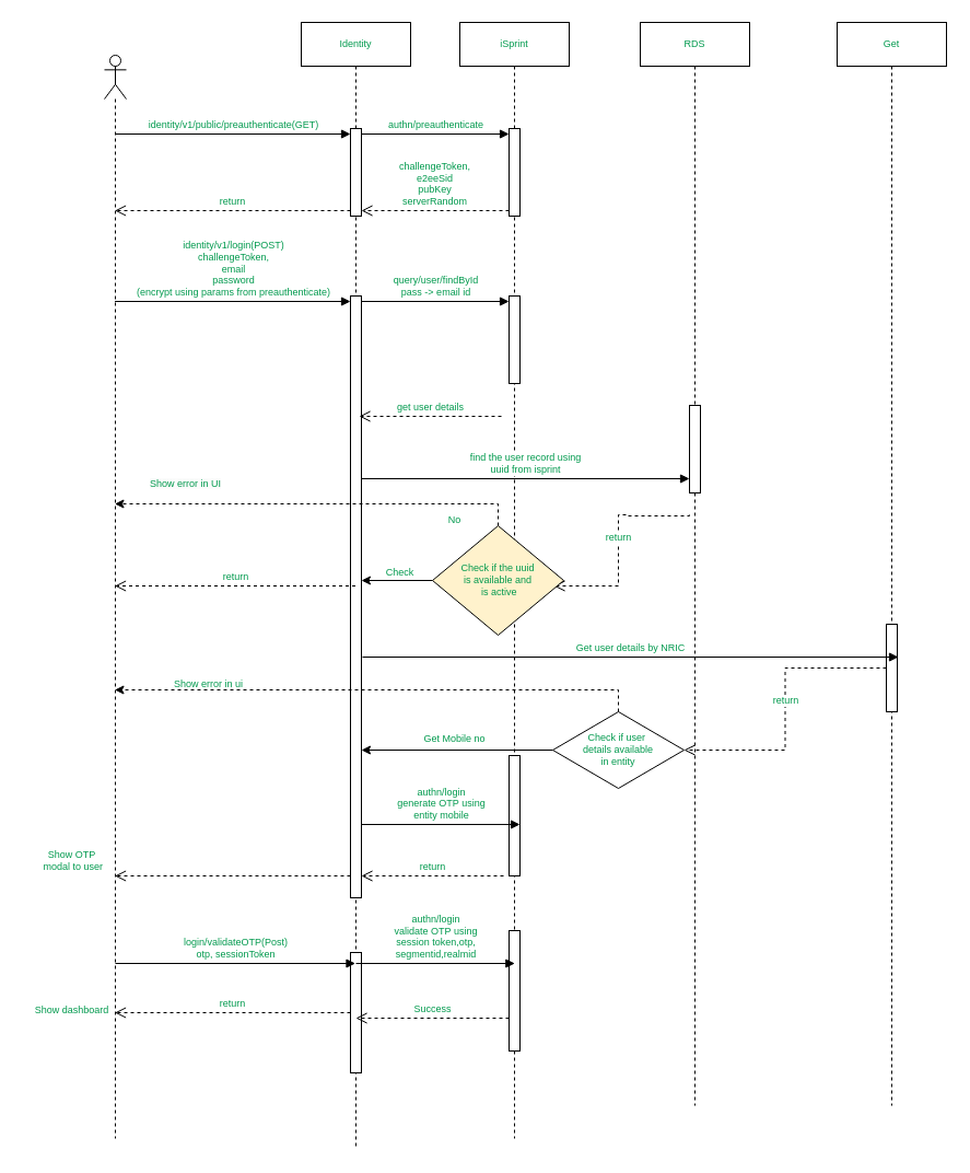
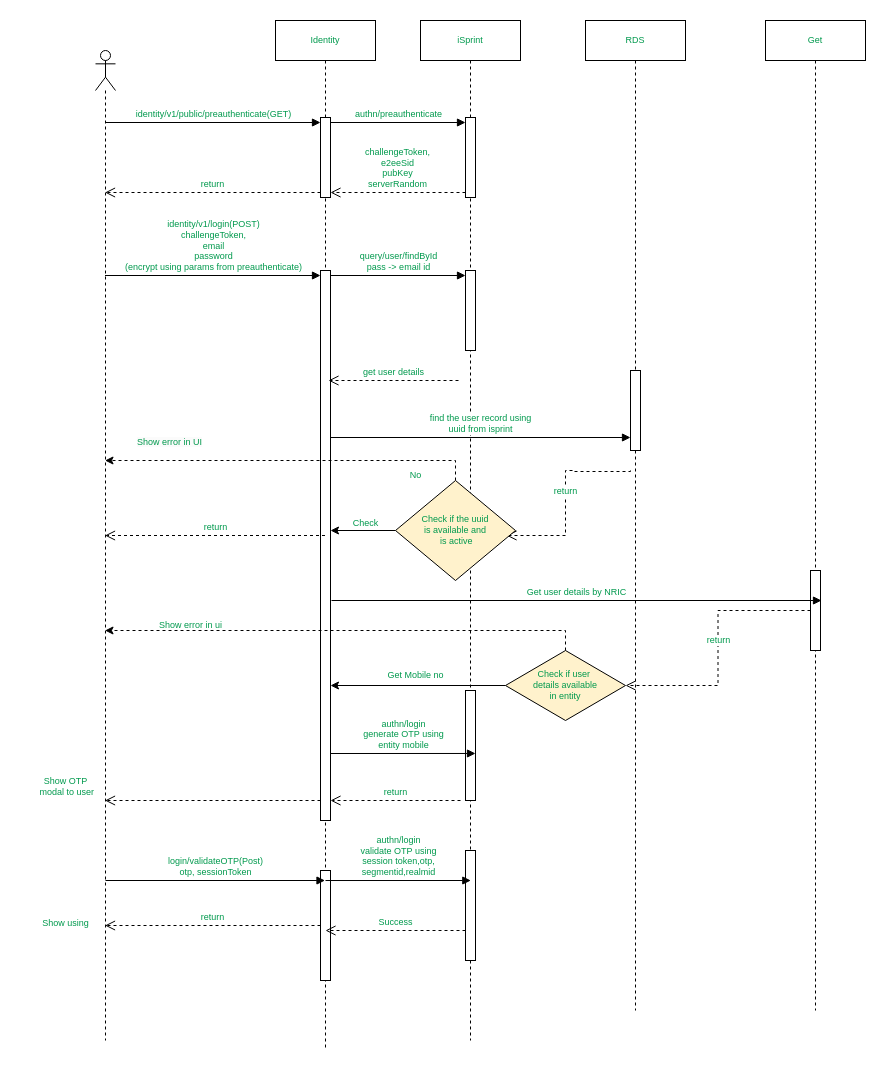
  <mxCell id="0" />
  <mxCell id="1" parent="0" />
  <mxCell id="2" value="" style="shape=umlLifeline;perimeter=lifelinePerimeter;whiteSpace=wrap;html=1;container=1;dropTarget=0;collapsible=0;recursiveResize=0;outlineConnect=0;portConstraint=eastwest;newEdgeStyle={&quot;curved&quot;:0,&quot;rounded&quot;:0};participant=umlActor;fontColor=#00994D;fontSize=9;" vertex="1" parent="1"><mxGeometry x="95" y="50" width="20" height="990" as="geometry" /></mxCell>
  <mxCell id="3" value="Identity" style="shape=umlLifeline;perimeter=lifelinePerimeter;whiteSpace=wrap;html=1;container=1;dropTarget=0;collapsible=0;recursiveResize=0;outlineConnect=0;portConstraint=eastwest;newEdgeStyle={&quot;curved&quot;:0,&quot;rounded&quot;:0};fontColor=#00994D;fontSize=9;" vertex="1" parent="1"><mxGeometry x="275" y="20" width="100" height="1030" as="geometry" /></mxCell>
  <mxCell id="4" value="" style="html=1;points=[[0,0,0,0,5],[0,1,0,0,-5],[1,0,0,0,5],[1,1,0,0,-5]];perimeter=orthogonalPerimeter;outlineConnect=0;targetShapes=umlLifeline;portConstraint=eastwest;newEdgeStyle={&quot;curved&quot;:0,&quot;rounded&quot;:0};fontColor=#00994D;fontSize=9;" vertex="1" parent="3"><mxGeometry x="45" y="97" width="10" height="80" as="geometry" /></mxCell>
  <mxCell id="5" value="" style="html=1;points=[[0,0,0,0,5],[0,1,0,0,-5],[1,0,0,0,5],[1,1,0,0,-5]];perimeter=orthogonalPerimeter;outlineConnect=0;targetShapes=umlLifeline;portConstraint=eastwest;newEdgeStyle={&quot;curved&quot;:0,&quot;rounded&quot;:0};fontColor=#00994D;fontSize=9;" vertex="1" parent="3"><mxGeometry x="45" y="250" width="10" height="550" as="geometry" /></mxCell>
  <mxCell id="6" value="" style="html=1;points=[[0,0,0,0,5],[0,1,0,0,-5],[1,0,0,0,5],[1,1,0,0,-5]];perimeter=orthogonalPerimeter;outlineConnect=0;targetShapes=umlLifeline;portConstraint=eastwest;newEdgeStyle={&quot;curved&quot;:0,&quot;rounded&quot;:0};fontColor=#00994D;fontSize=9;" vertex="1" parent="3"><mxGeometry x="45" y="850" width="10" height="110" as="geometry" /></mxCell>
  <mxCell id="7" value="iSprint" style="shape=umlLifeline;perimeter=lifelinePerimeter;whiteSpace=wrap;html=1;container=1;dropTarget=0;collapsible=0;recursiveResize=0;outlineConnect=0;portConstraint=eastwest;newEdgeStyle={&quot;curved&quot;:0,&quot;rounded&quot;:0};fontColor=#00994D;fontSize=9;" vertex="1" parent="1"><mxGeometry x="420" y="20" width="100" height="1020" as="geometry" /></mxCell>
  <mxCell id="8" value="" style="html=1;points=[[0,0,0,0,5],[0,1,0,0,-5],[1,0,0,0,5],[1,1,0,0,-5]];perimeter=orthogonalPerimeter;outlineConnect=0;targetShapes=umlLifeline;portConstraint=eastwest;newEdgeStyle={&quot;curved&quot;:0,&quot;rounded&quot;:0};fontColor=#00994D;fontSize=9;" vertex="1" parent="7"><mxGeometry x="45" y="97" width="10" height="80" as="geometry" /></mxCell>
  <mxCell id="9" value="" style="html=1;points=[[0,0,0,0,5],[0,1,0,0,-5],[1,0,0,0,5],[1,1,0,0,-5]];perimeter=orthogonalPerimeter;outlineConnect=0;targetShapes=umlLifeline;portConstraint=eastwest;newEdgeStyle={&quot;curved&quot;:0,&quot;rounded&quot;:0};fontColor=#00994D;fontSize=9;" vertex="1" parent="7"><mxGeometry x="45" y="250" width="10" height="80" as="geometry" /></mxCell>
  <mxCell id="10" value="" style="html=1;points=[[0,0,0,0,5],[0,1,0,0,-5],[1,0,0,0,5],[1,1,0,0,-5]];perimeter=orthogonalPerimeter;outlineConnect=0;targetShapes=umlLifeline;portConstraint=eastwest;newEdgeStyle={&quot;curved&quot;:0,&quot;rounded&quot;:0};fontColor=#00994D;fontSize=9;" vertex="1" parent="7"><mxGeometry x="45" y="670" width="10" height="110" as="geometry" /></mxCell>
  <mxCell id="11" value="" style="html=1;points=[[0,0,0,0,5],[0,1,0,0,-5],[1,0,0,0,5],[1,1,0,0,-5]];perimeter=orthogonalPerimeter;outlineConnect=0;targetShapes=umlLifeline;portConstraint=eastwest;newEdgeStyle={&quot;curved&quot;:0,&quot;rounded&quot;:0};fontColor=#00994D;fontSize=9;" vertex="1" parent="7"><mxGeometry x="45" y="830" width="10" height="110" as="geometry" /></mxCell>
  <mxCell id="12" value="RDS" style="shape=umlLifeline;perimeter=lifelinePerimeter;whiteSpace=wrap;html=1;container=1;dropTarget=0;collapsible=0;recursiveResize=0;outlineConnect=0;portConstraint=eastwest;newEdgeStyle={&quot;curved&quot;:0,&quot;rounded&quot;:0};fontColor=#00994D;fontSize=9;" vertex="1" parent="1"><mxGeometry x="585" y="20" width="100" height="990" as="geometry" /></mxCell>
  <mxCell id="13" value="" style="html=1;points=[[0,0,0,0,5],[0,1,0,0,-5],[1,0,0,0,5],[1,1,0,0,-5]];perimeter=orthogonalPerimeter;outlineConnect=0;targetShapes=umlLifeline;portConstraint=eastwest;newEdgeStyle={&quot;curved&quot;:0,&quot;rounded&quot;:0};fontColor=#00994D;fontSize=9;" vertex="1" parent="12"><mxGeometry x="45" y="350" width="10" height="80" as="geometry" /></mxCell>
  <mxCell id="14" value="Get" style="shape=umlLifeline;perimeter=lifelinePerimeter;whiteSpace=wrap;html=1;container=1;dropTarget=0;collapsible=0;recursiveResize=0;outlineConnect=0;portConstraint=eastwest;newEdgeStyle={&quot;curved&quot;:0,&quot;rounded&quot;:0};fontColor=#00994D;fontSize=9;" vertex="1" parent="1"><mxGeometry x="765" y="20" width="100" height="990" as="geometry" /></mxCell>
  <mxCell id="15" value="" style="html=1;points=[[0,0,0,0,5],[0,1,0,0,-5],[1,0,0,0,5],[1,1,0,0,-5]];perimeter=orthogonalPerimeter;outlineConnect=0;targetShapes=umlLifeline;portConstraint=eastwest;newEdgeStyle={&quot;curved&quot;:0,&quot;rounded&quot;:0};fontColor=#00994D;fontSize=9;" vertex="1" parent="14"><mxGeometry x="45" y="550" width="10" height="80" as="geometry" /></mxCell>
  <mxCell id="16" value="&lt;font style=&quot;font-size: 9px;&quot;&gt;identity/v1/public/preauthenticate(GET)&lt;/font&gt;" style="html=1;verticalAlign=bottom;endArrow=block;curved=0;rounded=0;entryX=0;entryY=0;entryDx=0;entryDy=5;fontColor=#00994D;fontSize=9;" edge="1" target="4" parent="1" source="2"><mxGeometry relative="1" as="geometry"><mxPoint x="225" y="175" as="sourcePoint" /></mxGeometry></mxCell>
  <mxCell id="17" value="return" style="html=1;verticalAlign=bottom;endArrow=open;dashed=1;endSize=8;curved=0;rounded=0;exitX=0;exitY=1;exitDx=0;exitDy=-5;fontColor=#00994D;fontSize=9;" edge="1" source="4" parent="1" target="2"><mxGeometry relative="1" as="geometry"><mxPoint x="225" y="245" as="targetPoint" /></mxGeometry></mxCell>
  <mxCell id="18" value="&lt;font style=&quot;font-size: 9px;&quot;&gt;authn/preauthenticate&lt;/font&gt;" style="html=1;verticalAlign=bottom;endArrow=block;curved=0;rounded=0;entryX=0;entryY=0;entryDx=0;entryDy=5;fontColor=#00994D;fontSize=9;" edge="1" parent="1" target="8" source="4"><mxGeometry relative="1" as="geometry"><mxPoint x="315" y="162" as="sourcePoint" /></mxGeometry></mxCell>
  <mxCell id="19" value="&lt;font style=&quot;font-size: 9px;&quot;&gt;challengeToken,&lt;br style=&quot;font-size: 9px;&quot;&gt;e2eeSid&lt;br style=&quot;font-size: 9px;&quot;&gt;pubKey&lt;br style=&quot;font-size: 9px;&quot;&gt;serverRandom&lt;/font&gt;" style="html=1;verticalAlign=bottom;endArrow=open;dashed=1;endSize=8;curved=0;rounded=0;exitX=0;exitY=1;exitDx=0;exitDy=-5;entryX=1;entryY=1;entryDx=0;entryDy=-5;entryPerimeter=0;fontColor=#00994D;fontSize=9;" edge="1" parent="1" source="8" target="4"><mxGeometry relative="1" as="geometry"><mxPoint x="315" y="232" as="targetPoint" /></mxGeometry></mxCell>
  <mxCell id="20" value="&lt;font style=&quot;font-size: 9px;&quot;&gt;identity/v1/login(POST)&lt;br style=&quot;font-size: 9px;&quot;&gt;challengeToken,&lt;br style=&quot;font-size: 9px;&quot;&gt;email&lt;br style=&quot;font-size: 9px;&quot;&gt;password &lt;br style=&quot;font-size: 9px;&quot;&gt;(encrypt using params from preauthenticate)&lt;/font&gt;" style="html=1;verticalAlign=bottom;endArrow=block;curved=0;rounded=0;entryX=0;entryY=0;entryDx=0;entryDy=5;fontColor=#00994D;fontSize=9;" edge="1" parent="1" target="5" source="2"><mxGeometry relative="1" as="geometry"><mxPoint x="145" y="315" as="sourcePoint" /></mxGeometry></mxCell>
  <mxCell id="21" value="&lt;font style=&quot;font-size: 9px;&quot;&gt;query/user/findById&lt;br style=&quot;font-size: 9px;&quot;&gt;pass -&amp;gt; email id&lt;br style=&quot;font-size: 9px;&quot;&gt;&lt;/font&gt;" style="html=1;verticalAlign=bottom;endArrow=block;curved=0;rounded=0;exitX=1;exitY=0;exitDx=0;exitDy=5;exitPerimeter=0;entryX=0;entryY=0;entryDx=0;entryDy=5;entryPerimeter=0;fontColor=#00994D;fontSize=9;" edge="1" parent="1" source="5" target="9"><mxGeometry relative="1" as="geometry"><mxPoint x="355" y="320" as="sourcePoint" /><mxPoint x="425" y="315" as="targetPoint" /></mxGeometry></mxCell>
  <mxCell id="22" value="&lt;span style=&quot;font-size: 9px;&quot;&gt;get user details&lt;/span&gt;" style="html=1;verticalAlign=bottom;endArrow=open;dashed=1;endSize=8;curved=0;rounded=0;exitX=0;exitY=1;exitDx=0;exitDy=-5;entryX=1;entryY=1;entryDx=0;entryDy=-5;entryPerimeter=0;fontColor=#00994D;fontSize=9;" edge="1" parent="1"><mxGeometry relative="1" as="geometry"><mxPoint x="328" y="380" as="targetPoint" /><mxPoint x="458" y="380" as="sourcePoint" /></mxGeometry></mxCell>
  <mxCell id="23" value="&lt;font style=&quot;font-size: 9px;&quot;&gt;find the user record using &lt;br style=&quot;font-size: 9px;&quot;&gt;uuid from isprint&lt;br style=&quot;font-size: 9px;&quot;&gt;&lt;/font&gt;" style="html=1;verticalAlign=bottom;endArrow=block;curved=0;rounded=0;fontColor=#00994D;fontSize=9;" edge="1" parent="1"><mxGeometry relative="1" as="geometry"><mxPoint x="330" y="437" as="sourcePoint" /><mxPoint x="630" y="437" as="targetPoint" /></mxGeometry></mxCell>
  <mxCell id="24" value="return" style="html=1;verticalAlign=bottom;endArrow=open;dashed=1;endSize=8;rounded=0;entryX=0.925;entryY=0.55;entryDx=0;entryDy=0;entryPerimeter=0;strokeColor=default;edgeStyle=orthogonalEdgeStyle;fontColor=#00994D;fontSize=9;" edge="1" parent="1" target="27"><mxGeometry x="0.004" relative="1" as="geometry"><mxPoint x="630" y="470" as="sourcePoint" /><mxPoint x="515" y="500" as="targetPoint" /><Array as="points"><mxPoint x="630" y="471" /><mxPoint x="573" y="471" /><mxPoint x="573" y="470" /><mxPoint x="565" y="470" /><mxPoint x="565" y="535" /></Array><mxPoint as="offset" /></mxGeometry></mxCell>
  <mxCell id="25" style="rounded=0;orthogonalLoop=1;jettySize=auto;html=1;exitX=0;exitY=0.5;exitDx=0;exitDy=0;fontColor=#00994D;fontSize=9;" edge="1" parent="1" source="27" target="5"><mxGeometry relative="1" as="geometry" /></mxCell>
  <mxCell id="26" style="edgeStyle=orthogonalEdgeStyle;rounded=0;orthogonalLoop=1;jettySize=auto;html=1;exitX=0.5;exitY=0;exitDx=0;exitDy=0;dashed=1;fontColor=#00994D;fontSize=9;" edge="1" parent="1" source="27" target="2"><mxGeometry relative="1" as="geometry"><Array as="points"><mxPoint x="455" y="460" /></Array></mxGeometry></mxCell>
  <mxCell id="27" value="&lt;font style=&quot;font-size: 9px;&quot;&gt;Check if the uuid &lt;br style=&quot;font-size: 9px;&quot;&gt;is available and&lt;br style=&quot;font-size: 9px;&quot;&gt;&amp;nbsp;is active&lt;/font&gt;" style="rhombus;whiteSpace=wrap;html=1;fontColor=#00994D;fontSize=9;fillColor=#fff2cc;" vertex="1" parent="1"><mxGeometry x="395" y="480" width="120" height="100" as="geometry" /></mxCell>
  <mxCell id="28" value="No" style="text;html=1;align=center;verticalAlign=middle;resizable=0;points=[];autosize=1;strokeColor=none;fillColor=none;fontColor=#00994D;fontSize=9;" vertex="1" parent="1"><mxGeometry x="395" y="465" width="40" height="20" as="geometry" /></mxCell>
  <mxCell id="29" value="Check" style="text;html=1;align=center;verticalAlign=middle;resizable=0;points=[];autosize=1;strokeColor=none;fillColor=none;fontColor=#00994D;fontSize=9;" vertex="1" parent="1"><mxGeometry x="345" y="513" width="40" height="20" as="geometry" /></mxCell>
  <mxCell id="30" value="&lt;span style=&quot;font-family: Helvetica; font-style: normal; font-variant-ligatures: normal; font-variant-caps: normal; font-weight: 400; letter-spacing: normal; orphans: 2; text-align: center; text-indent: 0px; text-transform: none; widows: 2; word-spacing: 0px; -webkit-text-stroke-width: 0px; background-color: rgb(251, 251, 251); text-decoration-thickness: initial; text-decoration-style: initial; text-decoration-color: initial; float: none; display: inline !important; font-size: 9px;&quot;&gt;&lt;font style=&quot;font-size: 9px;&quot;&gt;Show error in UI&lt;/font&gt;&lt;/span&gt;" style="text;whiteSpace=wrap;html=1;fontColor=#00994D;fontSize=9;" vertex="1" parent="1"><mxGeometry x="135" y="430" width="120" height="40" as="geometry" /></mxCell>
  <mxCell id="31" value="&lt;font style=&quot;font-size: 9px;&quot;&gt;Get user details by NRIC&lt;/font&gt;" style="html=1;verticalAlign=bottom;endArrow=block;curved=0;rounded=0;fontColor=#00994D;fontSize=9;" edge="1" parent="1"><mxGeometry relative="1" as="geometry"><mxPoint x="331" y="600" as="sourcePoint" /><mxPoint x="821" y="600" as="targetPoint" /></mxGeometry></mxCell>
  <mxCell id="32" style="rounded=0;orthogonalLoop=1;jettySize=auto;html=1;exitX=0;exitY=0.5;exitDx=0;exitDy=0;fontColor=#00994D;fontSize=9;" edge="1" parent="1" source="33" target="5"><mxGeometry relative="1" as="geometry" /></mxCell>
- <mxCell id="33" value="&lt;font style=&quot;font-size: 9px;&quot;&gt;Check if user&amp;nbsp;&lt;br style=&quot;font-size: 9px;&quot;&gt;details available&lt;br style=&quot;font-size: 9px;&quot;&gt;in entity&lt;br style=&quot;font-size: 9px;&quot;&gt;&lt;/font&gt;" style="rhombus;whiteSpace=wrap;html=1;fontColor=#00994D;fontSize=9;" vertex="1" parent="1"><mxGeometry x="505" y="650" width="120" height="70" as="geometry" /></mxCell>
+ <mxCell id="33" value="&lt;font style=&quot;font-size: 9px;&quot;&gt;Check if user&amp;nbsp;&lt;br style=&quot;font-size: 9px;&quot;&gt;details available&lt;br style=&quot;font-size: 9px;&quot;&gt;in entity&lt;br style=&quot;font-size: 9px;&quot;&gt;&lt;/font&gt;" style="rhombus;whiteSpace=wrap;html=1;fontColor=#00994D;fontSize=9;fillColor=#fff2cc;" vertex="1" parent="1"><mxGeometry x="505" y="650" width="120" height="70" as="geometry" /></mxCell>
  <mxCell id="34" value="return" style="html=1;verticalAlign=bottom;endArrow=open;dashed=1;endSize=8;rounded=0;entryX=1;entryY=0.5;entryDx=0;entryDy=0;edgeStyle=orthogonalEdgeStyle;fontColor=#00994D;fontSize=9;" edge="1" parent="1" source="15" target="33"><mxGeometry relative="1" as="geometry"><mxPoint x="775" y="660" as="sourcePoint" /><mxPoint x="695" y="660" as="targetPoint" /></mxGeometry></mxCell>
  <mxCell id="35" style="edgeStyle=orthogonalEdgeStyle;rounded=0;orthogonalLoop=1;jettySize=auto;html=1;exitX=0.5;exitY=0;exitDx=0;exitDy=0;dashed=1;fontColor=#00994D;fontSize=9;" edge="1" parent="1"><mxGeometry relative="1" as="geometry"><mxPoint x="565" y="650" as="sourcePoint" /><mxPoint x="104.5" y="630" as="targetPoint" /><Array as="points"><mxPoint x="565" y="630" /></Array></mxGeometry></mxCell>
  <mxCell id="36" value="&lt;font style=&quot;font-size: 9px;&quot;&gt;Show error in ui&lt;/font&gt;" style="text;html=1;align=center;verticalAlign=middle;resizable=0;points=[];autosize=1;strokeColor=none;fillColor=none;fontColor=#00994D;fontSize=9;" vertex="1" parent="1"><mxGeometry x="145" y="615" width="90" height="20" as="geometry" /></mxCell>
  <mxCell id="37" value="&lt;font style=&quot;font-size: 9px;&quot;&gt;Get Mobile no&lt;/font&gt;" style="text;html=1;align=center;verticalAlign=middle;resizable=0;points=[];autosize=1;strokeColor=none;fillColor=none;fontColor=#00994D;fontSize=9;" vertex="1" parent="1"><mxGeometry x="375" y="665" width="80" height="20" as="geometry" /></mxCell>
  <mxCell id="38" value="&lt;font style=&quot;font-size: 9px;&quot;&gt;authn/login&lt;br style=&quot;font-size: 9px;&quot;&gt;generate OTP using &lt;br style=&quot;font-size: 9px;&quot;&gt;entity mobile&lt;/font&gt;" style="html=1;verticalAlign=bottom;endArrow=block;curved=0;rounded=0;exitX=0.967;exitY=0.97;exitDx=0;exitDy=0;exitPerimeter=0;fontColor=#00994D;entryX=1;entryY=0.727;entryDx=0;entryDy=0;entryPerimeter=0;fontSize=9;" edge="1" parent="1"><mxGeometry width="80" relative="1" as="geometry"><mxPoint x="329.67" y="753" as="sourcePoint" /><mxPoint x="475" y="752.97" as="targetPoint" /></mxGeometry></mxCell>
  <mxCell id="39" value="return" style="html=1;verticalAlign=bottom;endArrow=open;dashed=1;endSize=8;curved=0;rounded=0;fontColor=#00994D;fontSize=9;" edge="1" parent="1"><mxGeometry relative="1" as="geometry"><mxPoint x="460" y="800" as="sourcePoint" /><mxPoint x="330" y="800" as="targetPoint" /></mxGeometry></mxCell>
  <mxCell id="40" value="&lt;font style=&quot;font-size: 9px;&quot;&gt;Show OTP&lt;br style=&quot;font-size: 9px;&quot;&gt;&amp;nbsp;modal to user&lt;/font&gt;" style="html=1;verticalAlign=bottom;endArrow=open;dashed=1;endSize=8;curved=0;rounded=0;fontColor=#00994D;fontSize=9;" edge="1" parent="1"><mxGeometry x="1" y="40" relative="1" as="geometry"><mxPoint x="320" y="800" as="sourcePoint" /><mxPoint x="104.5" y="800" as="targetPoint" /><mxPoint x="-39" y="-40" as="offset" /></mxGeometry></mxCell>
  <mxCell id="41" value="&lt;font style=&quot;font-size: 9px;&quot;&gt;login/validateOTP(Post)&lt;br style=&quot;font-size: 9px;&quot;&gt;otp, sessionToken&lt;/font&gt;" style="html=1;verticalAlign=bottom;endArrow=block;curved=0;rounded=0;fontColor=#00994D;fontSize=9;" edge="1" parent="1" target="3"><mxGeometry width="80" relative="1" as="geometry"><mxPoint x="105" y="880" as="sourcePoint" /><mxPoint x="255" y="880" as="targetPoint" /></mxGeometry></mxCell>
  <mxCell id="42" value="&lt;font style=&quot;font-size: 9px;&quot;&gt;authn/login&lt;br style=&quot;font-size: 9px;&quot;&gt;validate OTP using &lt;br style=&quot;font-size: 9px;&quot;&gt;session token,otp,&lt;br style=&quot;font-size: 9px;&quot;&gt;segmentid,realmid&lt;br style=&quot;font-size: 9px;&quot;&gt;&lt;/font&gt;" style="html=1;verticalAlign=bottom;endArrow=block;curved=0;rounded=0;exitX=0.967;exitY=0.97;exitDx=0;exitDy=0;exitPerimeter=0;fontColor=#00994D;entryX=1;entryY=0.727;entryDx=0;entryDy=0;entryPerimeter=0;fontSize=9;" edge="1" parent="1"><mxGeometry x="0.005" width="80" relative="1" as="geometry"><mxPoint x="325" y="880.03" as="sourcePoint" /><mxPoint x="470.33" y="880" as="targetPoint" /><mxPoint as="offset" /></mxGeometry></mxCell>
  <mxCell id="43" value="Success" style="html=1;verticalAlign=bottom;endArrow=open;dashed=1;endSize=8;curved=0;rounded=0;fontColor=#00994D;fontSize=9;" edge="1" parent="1" source="11"><mxGeometry relative="1" as="geometry"><mxPoint x="455" y="930" as="sourcePoint" /><mxPoint x="325" y="930" as="targetPoint" /></mxGeometry></mxCell>
  <mxCell id="44" value="return" style="html=1;verticalAlign=bottom;endArrow=open;dashed=1;endSize=8;curved=0;rounded=0;fontColor=#00994D;fontSize=9;" edge="1" parent="1" source="3" target="2"><mxGeometry relative="1" as="geometry"><mxPoint x="305" y="930" as="sourcePoint" /><mxPoint x="165" y="930" as="targetPoint" /></mxGeometry></mxCell>
  <mxCell id="45" value="return" style="html=1;verticalAlign=bottom;endArrow=open;dashed=1;endSize=8;curved=0;rounded=0;fontSize=9;fontColor=#00994D;" edge="1" parent="1" source="6" target="2"><mxGeometry relative="1" as="geometry"><mxPoint x="255" y="920" as="sourcePoint" /><mxPoint x="295" y="910" as="targetPoint" /></mxGeometry></mxCell>
- <mxCell id="46" value="&lt;font style=&quot;font-size: 9px;&quot;&gt;Show dashboard&lt;/font&gt;" style="text;html=1;align=center;verticalAlign=middle;resizable=0;points=[];autosize=1;strokeColor=none;fillColor=none;fontSize=9;fontColor=#00994D;" vertex="1" parent="1"><mxGeometry x="20" y="913" width="90" height="20" as="geometry" /></mxCell>
+ <mxCell id="46" value="&lt;font style=&quot;font-size: 9px;&quot;&gt;Show using&lt;/font&gt;" style="text;html=1;align=center;verticalAlign=middle;resizable=0;points=[];autosize=1;strokeColor=none;fillColor=none;fontSize=9;fontColor=#00994D;" vertex="1" parent="1"><mxGeometry x="20" y="913" width="90" height="20" as="geometry" /></mxCell>
